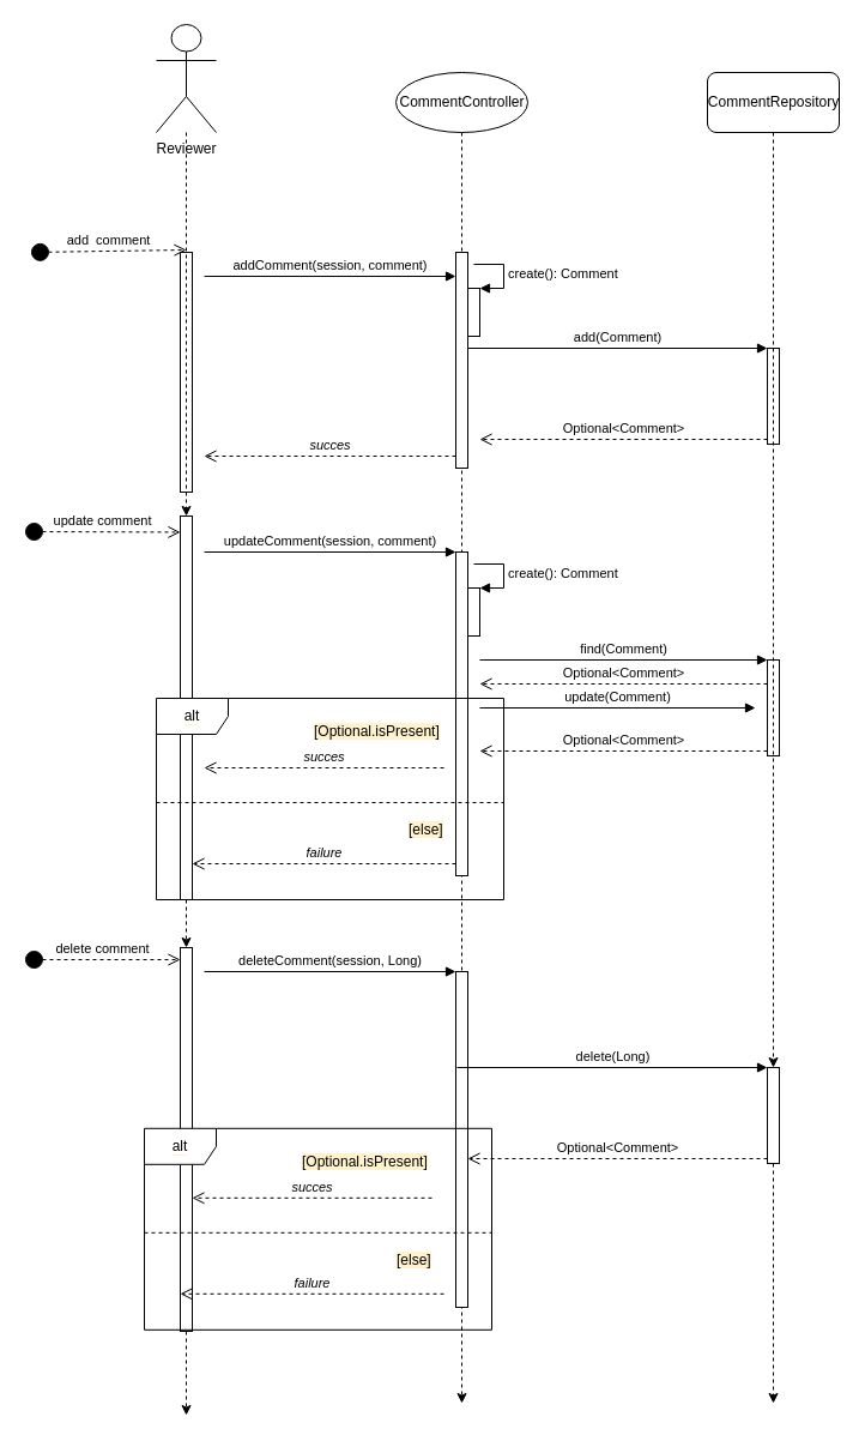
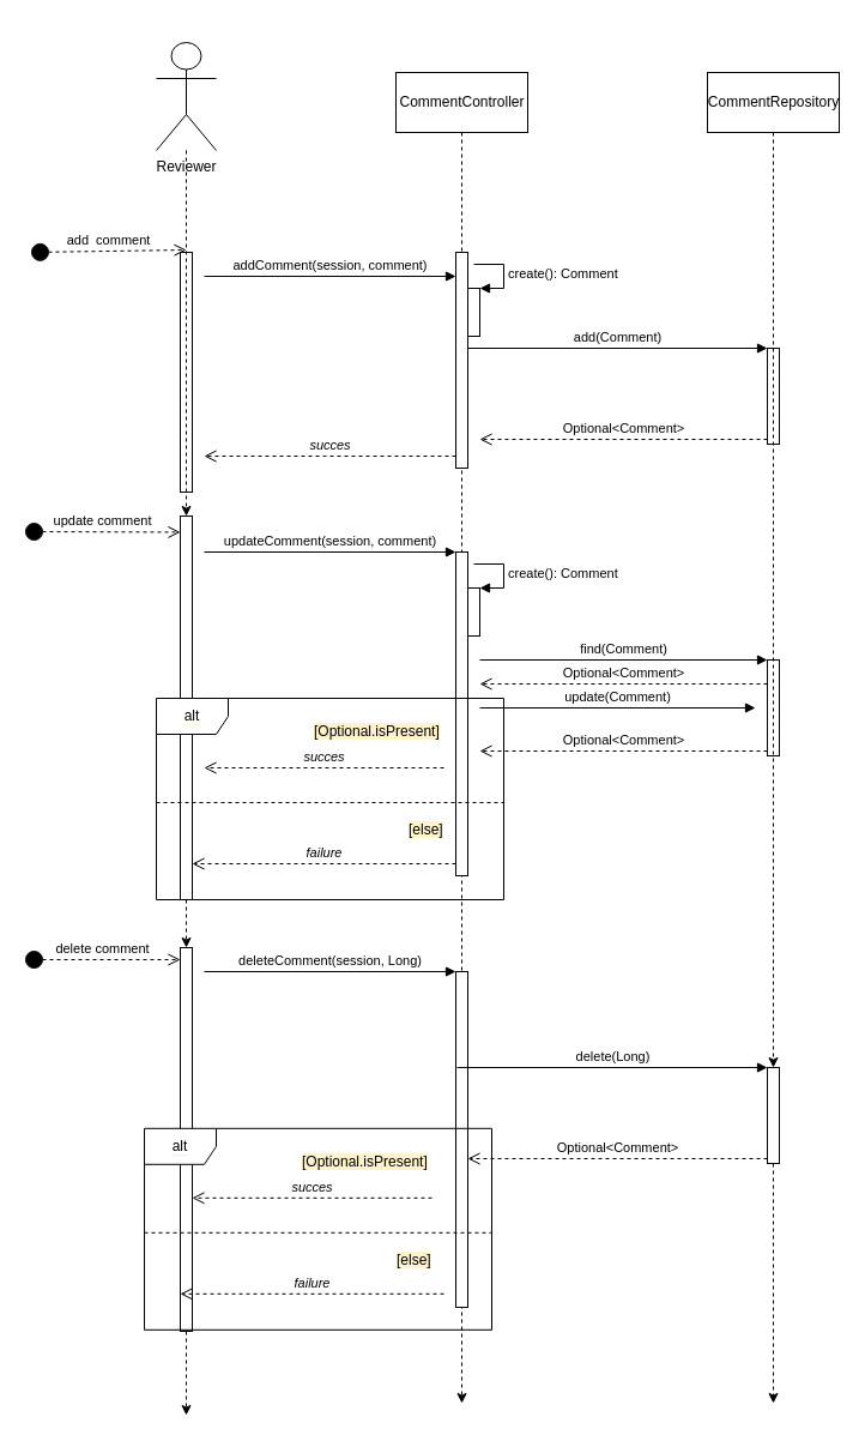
  <mxCell id="0" />
  <mxCell id="1" parent="0" />
  <mxCell id="2" style="edgeStyle=orthogonalEdgeStyle;rounded=0;orthogonalLoop=1;jettySize=auto;html=1;dashed=1;" edge="1" parent="1" source="36"><mxGeometry relative="1" as="geometry"><mxPoint x="155" y="1180" as="targetPoint" /><Array as="points"><mxPoint x="155" y="1100" /></Array></mxGeometry></mxCell>
- <mxCell id="3" value="Reviewer" style="shape=umlActor;verticalLabelPosition=bottom;labelBackgroundColor=#ffffff;verticalAlign=top;html=1;outlineConnect=0;" vertex="1" parent="1"><mxGeometry x="130" y="20" width="50" height="90" as="geometry" /></mxCell>
+ <mxCell id="3" value="Reviewer" style="shape=umlActor;verticalLabelPosition=bottom;labelBackgroundColor=#ffffff;verticalAlign=top;html=1;outlineConnect=0;" vertex="1" parent="1"><mxGeometry x="130" y="35" width="50" height="90" as="geometry" /></mxCell>
  <mxCell id="4" value="" style="html=1;points=[];perimeter=orthogonalPerimeter;" vertex="1" parent="1"><mxGeometry x="150" y="210" width="10" height="200" as="geometry" /></mxCell>
  <mxCell id="5" value="add&amp;nbsp; comment" style="html=1;verticalAlign=bottom;startArrow=circle;startFill=1;endArrow=open;startSize=6;endSize=8;dashed=1;" edge="1" parent="1"><mxGeometry width="80" relative="1" as="geometry"><mxPoint x="25" y="210" as="sourcePoint" /><mxPoint x="155" y="208" as="targetPoint" /></mxGeometry></mxCell>
  <mxCell id="6" style="edgeStyle=orthogonalEdgeStyle;rounded=0;orthogonalLoop=1;jettySize=auto;html=1;dashed=1;" edge="1" parent="1" source="7"><mxGeometry relative="1" as="geometry"><mxPoint x="385" y="1170" as="targetPoint" /></mxGeometry></mxCell>
- <mxCell id="7" value="CommentController" style="ellipse;html=1;" vertex="1" parent="1"><mxGeometry x="330" y="60" width="110" height="50" as="geometry" /></mxCell>
+ <mxCell id="7" value="CommentController" style="html=1;" vertex="1" parent="1"><mxGeometry x="330" y="60" width="110" height="50" as="geometry" /></mxCell>
  <mxCell id="8" style="edgeStyle=orthogonalEdgeStyle;rounded=0;orthogonalLoop=1;jettySize=auto;html=1;dashed=1;" edge="1" parent="1" source="43"><mxGeometry relative="1" as="geometry"><mxPoint x="645" y="1170" as="targetPoint" /></mxGeometry></mxCell>
- <mxCell id="9" value="CommentRepository&lt;br&gt;" style="html=1;rounded=1;" vertex="1" parent="1"><mxGeometry x="590" y="60" width="110" height="50" as="geometry" /></mxCell>
+ <mxCell id="9" value="CommentRepository&lt;br&gt;" style="html=1;" vertex="1" parent="1"><mxGeometry x="590" y="60" width="110" height="50" as="geometry" /></mxCell>
  <mxCell id="10" value="" style="html=1;points=[];perimeter=orthogonalPerimeter;" vertex="1" parent="1"><mxGeometry x="380" y="210" width="10" height="180" as="geometry" /></mxCell>
  <mxCell id="11" value="addComment(session, comment)" style="html=1;verticalAlign=bottom;startArrow=none;endArrow=block;startSize=8;startFill=0;" edge="1" target="10" parent="1"><mxGeometry relative="1" as="geometry"><mxPoint x="170" y="230" as="sourcePoint" /></mxGeometry></mxCell>
  <mxCell id="12" value="" style="html=1;points=[];perimeter=orthogonalPerimeter;" vertex="1" parent="1"><mxGeometry x="390" y="240" width="10" height="40" as="geometry" /></mxCell>
  <mxCell id="13" value="create(): Comment&lt;br&gt;" style="edgeStyle=orthogonalEdgeStyle;html=1;align=left;spacingLeft=2;endArrow=block;rounded=0;entryX=1;entryY=0;" edge="1" target="12" parent="1"><mxGeometry relative="1" as="geometry"><mxPoint x="395" y="220" as="sourcePoint" /><Array as="points"><mxPoint x="420" y="220" /></Array></mxGeometry></mxCell>
  <mxCell id="14" value="" style="html=1;points=[];perimeter=orthogonalPerimeter;" vertex="1" parent="1"><mxGeometry x="640" y="290" width="10" height="80" as="geometry" /></mxCell>
  <mxCell id="15" value="add(Comment)&lt;br&gt;" style="html=1;verticalAlign=bottom;endArrow=block;entryX=0;entryY=0;" edge="1" target="14" parent="1"><mxGeometry relative="1" as="geometry"><mxPoint x="390" y="290" as="sourcePoint" /></mxGeometry></mxCell>
  <mxCell id="16" value="Optional&amp;lt;Comment&amp;gt;&lt;br&gt;" style="html=1;verticalAlign=bottom;endArrow=open;dashed=1;endSize=8;exitX=0;exitY=0.95;" edge="1" source="14" parent="1"><mxGeometry relative="1" as="geometry"><mxPoint x="400" y="366" as="targetPoint" /></mxGeometry></mxCell>
  <mxCell id="17" value="&lt;i&gt;succes&lt;/i&gt;" style="html=1;verticalAlign=bottom;endArrow=open;dashed=1;endSize=8;" edge="1" parent="1"><mxGeometry relative="1" as="geometry"><mxPoint x="380" y="380" as="sourcePoint" /><mxPoint x="170" y="380" as="targetPoint" /><Array as="points"><mxPoint x="280" y="380" /></Array></mxGeometry></mxCell>
  <mxCell id="18" value="" style="html=1;points=[];perimeter=orthogonalPerimeter;" vertex="1" parent="1"><mxGeometry x="150" y="430" width="10" height="320" as="geometry" /></mxCell>
  <mxCell id="19" style="edgeStyle=orthogonalEdgeStyle;rounded=0;orthogonalLoop=1;jettySize=auto;html=1;dashed=1;" edge="1" parent="1" source="3" target="18"><mxGeometry relative="1" as="geometry"><mxPoint x="155" y="1100" as="targetPoint" /><mxPoint x="155" y="110" as="sourcePoint" /><Array as="points" /></mxGeometry></mxCell>
  <mxCell id="20" value="update comment&lt;br&gt;" style="html=1;verticalAlign=bottom;startArrow=circle;startFill=1;endArrow=open;startSize=6;endSize=8;entryX=0;entryY=0.042;entryDx=0;entryDy=0;entryPerimeter=0;dashed=1;" edge="1" parent="1" target="18"><mxGeometry width="80" relative="1" as="geometry"><mxPoint x="20" y="443" as="sourcePoint" /><mxPoint x="130" y="440" as="targetPoint" /></mxGeometry></mxCell>
  <mxCell id="21" value="" style="html=1;points=[];perimeter=orthogonalPerimeter;" vertex="1" parent="1"><mxGeometry x="380" y="460" width="10" height="270" as="geometry" /></mxCell>
  <mxCell id="22" value="updateComment(session, comment)&lt;br&gt;" style="html=1;verticalAlign=bottom;startArrow=none;endArrow=block;startSize=8;startFill=0;" edge="1" target="21" parent="1"><mxGeometry relative="1" as="geometry"><mxPoint x="170" y="460" as="sourcePoint" /></mxGeometry></mxCell>
  <mxCell id="23" value="" style="html=1;points=[];perimeter=orthogonalPerimeter;" vertex="1" parent="1"><mxGeometry x="390" y="490" width="10" height="40" as="geometry" /></mxCell>
  <mxCell id="24" value="create(): Comment" style="edgeStyle=orthogonalEdgeStyle;html=1;align=left;spacingLeft=2;endArrow=block;rounded=0;entryX=1;entryY=0;" edge="1" target="23" parent="1"><mxGeometry relative="1" as="geometry"><mxPoint x="395" y="470" as="sourcePoint" /><Array as="points"><mxPoint x="420" y="470" /></Array></mxGeometry></mxCell>
  <mxCell id="25" value="" style="html=1;points=[];perimeter=orthogonalPerimeter;" vertex="1" parent="1"><mxGeometry x="640" y="550" width="10" height="80" as="geometry" /></mxCell>
  <mxCell id="26" value="find(Comment)" style="html=1;verticalAlign=bottom;endArrow=block;entryX=0;entryY=0;" edge="1" target="25" parent="1"><mxGeometry relative="1" as="geometry"><mxPoint x="400" y="550" as="sourcePoint" /></mxGeometry></mxCell>
  <mxCell id="27" value="Optional&amp;lt;Comment&amp;gt;" style="html=1;verticalAlign=bottom;endArrow=open;dashed=1;endSize=8;exitX=0;exitY=0.95;" edge="1" source="25" parent="1"><mxGeometry relative="1" as="geometry"><mxPoint x="400" y="626" as="targetPoint" /></mxGeometry></mxCell>
  <mxCell id="28" value="Optional&amp;lt;Comment&amp;gt;" style="html=1;verticalAlign=bottom;endArrow=open;dashed=1;endSize=8;" edge="1" parent="1"><mxGeometry relative="1" as="geometry"><mxPoint x="640" y="570" as="sourcePoint" /><mxPoint x="400" y="570" as="targetPoint" /></mxGeometry></mxCell>
  <mxCell id="29" value="update(Comment)" style="html=1;verticalAlign=bottom;endArrow=block;" edge="1" parent="1"><mxGeometry width="80" relative="1" as="geometry"><mxPoint x="400" y="590" as="sourcePoint" /><mxPoint x="630" y="590" as="targetPoint" /></mxGeometry></mxCell>
  <mxCell id="30" value="&lt;i&gt;succes&lt;/i&gt;" style="html=1;verticalAlign=bottom;endArrow=open;dashed=1;endSize=8;" edge="1" parent="1"><mxGeometry relative="1" as="geometry"><mxPoint x="370" y="640" as="sourcePoint" /><mxPoint x="170" y="640" as="targetPoint" /></mxGeometry></mxCell>
  <mxCell id="31" value="[Optional.isPresent]" style="text;html=1;resizable=0;points=[];autosize=1;align=left;verticalAlign=top;spacingTop=-4;labelBackgroundColor=#FFF2CC;" vertex="1" parent="1"><mxGeometry x="260" y="600" width="120" height="20" as="geometry" /></mxCell>
  <mxCell id="32" value="" style="endArrow=none;dashed=1;html=1;" edge="1" parent="1"><mxGeometry width="50" height="50" relative="1" as="geometry"><mxPoint x="130" y="669" as="sourcePoint" /><mxPoint x="420" y="669" as="targetPoint" /></mxGeometry></mxCell>
  <mxCell id="33" value="[else]" style="text;html=1;resizable=0;points=[];autosize=1;align=left;verticalAlign=top;spacingTop=-4;labelBackgroundColor=#FFF2CC;" vertex="1" parent="1"><mxGeometry x="339" y="682" width="40" height="20" as="geometry" /></mxCell>
  <mxCell id="34" value="&lt;i&gt;failure&lt;/i&gt;" style="html=1;verticalAlign=bottom;endArrow=open;dashed=1;endSize=8;exitX=0;exitY=0.963;exitDx=0;exitDy=0;exitPerimeter=0;" edge="1" parent="1" source="21" target="18"><mxGeometry relative="1" as="geometry"><mxPoint x="340" y="720" as="sourcePoint" /><mxPoint x="260" y="720" as="targetPoint" /></mxGeometry></mxCell>
  <mxCell id="35" value="&lt;span style=&quot;background-color: rgb(255 , 255 , 255)&quot;&gt;alt&lt;/span&gt;" style="shape=umlFrame;whiteSpace=wrap;html=1;labelBackgroundColor=#FFF2CC;" vertex="1" parent="1"><mxGeometry x="130" y="582" width="290" height="168" as="geometry" /></mxCell>
  <mxCell id="36" value="" style="html=1;points=[];perimeter=orthogonalPerimeter;labelBackgroundColor=#FFF2CC;" vertex="1" parent="1"><mxGeometry x="150" y="790" width="10" height="320" as="geometry" /></mxCell>
  <mxCell id="37" style="edgeStyle=orthogonalEdgeStyle;rounded=0;orthogonalLoop=1;jettySize=auto;html=1;dashed=1;" edge="1" parent="1" source="18" target="36"><mxGeometry relative="1" as="geometry"><mxPoint x="155" y="1100" as="targetPoint" /><mxPoint x="155" y="750" as="sourcePoint" /><Array as="points" /></mxGeometry></mxCell>
  <mxCell id="38" value="delete comment" style="html=1;verticalAlign=bottom;startArrow=circle;startFill=1;endArrow=open;startSize=6;endSize=8;dashed=1;" edge="1" parent="1"><mxGeometry width="80" relative="1" as="geometry"><mxPoint x="20" y="800" as="sourcePoint" /><mxPoint x="150" y="800" as="targetPoint" /></mxGeometry></mxCell>
  <mxCell id="39" value="" style="html=1;points=[];perimeter=orthogonalPerimeter;labelBackgroundColor=#FFF2CC;" vertex="1" parent="1"><mxGeometry x="380" y="810" width="10" height="280" as="geometry" /></mxCell>
  <mxCell id="40" value="deleteComment(session, Long)" style="html=1;verticalAlign=bottom;startArrow=none;endArrow=block;startSize=8;startFill=0;" edge="1" target="39" parent="1"><mxGeometry relative="1" as="geometry"><mxPoint x="170" y="810" as="sourcePoint" /></mxGeometry></mxCell>
  <mxCell id="41" value="delete(Long)" style="html=1;verticalAlign=bottom;endArrow=block;entryX=0;entryY=0;" edge="1" target="43" parent="1"><mxGeometry relative="1" as="geometry"><mxPoint x="381" y="890" as="sourcePoint" /></mxGeometry></mxCell>
  <mxCell id="42" value="Optional&amp;lt;Comment&amp;gt;" style="html=1;verticalAlign=bottom;endArrow=open;dashed=1;endSize=8;exitX=0;exitY=0.95;" edge="1" source="43" parent="1" target="39"><mxGeometry relative="1" as="geometry"><mxPoint x="560" y="966" as="targetPoint" /></mxGeometry></mxCell>
  <mxCell id="43" value="" style="html=1;points=[];perimeter=orthogonalPerimeter;labelBackgroundColor=#FFF2CC;" vertex="1" parent="1"><mxGeometry x="640" y="890" width="10" height="80" as="geometry" /></mxCell>
  <mxCell id="44" style="edgeStyle=orthogonalEdgeStyle;rounded=0;orthogonalLoop=1;jettySize=auto;html=1;dashed=1;" edge="1" parent="1" source="9" target="43"><mxGeometry relative="1" as="geometry"><mxPoint x="645" y="1101.143" as="targetPoint" /><mxPoint x="645" y="110" as="sourcePoint" /></mxGeometry></mxCell>
  <mxCell id="45" value="&lt;i&gt;succes&lt;/i&gt;" style="html=1;verticalAlign=bottom;endArrow=open;dashed=1;endSize=8;" edge="1" parent="1"><mxGeometry relative="1" as="geometry"><mxPoint x="360" y="998.8" as="sourcePoint" /><mxPoint x="160" y="998.8" as="targetPoint" /></mxGeometry></mxCell>
  <mxCell id="46" value="[Optional.isPresent]" style="text;html=1;resizable=0;points=[];autosize=1;align=left;verticalAlign=top;spacingTop=-4;labelBackgroundColor=#FFF2CC;" vertex="1" parent="1"><mxGeometry x="250" y="958.8" width="120" height="20" as="geometry" /></mxCell>
  <mxCell id="47" value="" style="endArrow=none;dashed=1;html=1;" edge="1" parent="1"><mxGeometry width="50" height="50" relative="1" as="geometry"><mxPoint x="120" y="1027.8" as="sourcePoint" /><mxPoint x="410" y="1027.8" as="targetPoint" /></mxGeometry></mxCell>
  <mxCell id="48" value="[else]" style="text;html=1;resizable=0;points=[];autosize=1;align=left;verticalAlign=top;spacingTop=-4;labelBackgroundColor=#FFF2CC;" vertex="1" parent="1"><mxGeometry x="329" y="1040.8" width="40" height="20" as="geometry" /></mxCell>
  <mxCell id="49" value="&lt;i&gt;failure&lt;/i&gt;" style="html=1;verticalAlign=bottom;endArrow=open;dashed=1;endSize=8;exitX=0;exitY=0.963;exitDx=0;exitDy=0;exitPerimeter=0;" edge="1" parent="1"><mxGeometry relative="1" as="geometry"><mxPoint x="370" y="1078.81" as="sourcePoint" /><mxPoint x="150" y="1078.81" as="targetPoint" /></mxGeometry></mxCell>
  <mxCell id="50" value="&lt;span style=&quot;background-color: rgb(255 , 255 , 255)&quot;&gt;alt&lt;/span&gt;" style="shape=umlFrame;whiteSpace=wrap;html=1;labelBackgroundColor=#FFF2CC;" vertex="1" parent="1"><mxGeometry x="120" y="940.8" width="290" height="168" as="geometry" /></mxCell>
